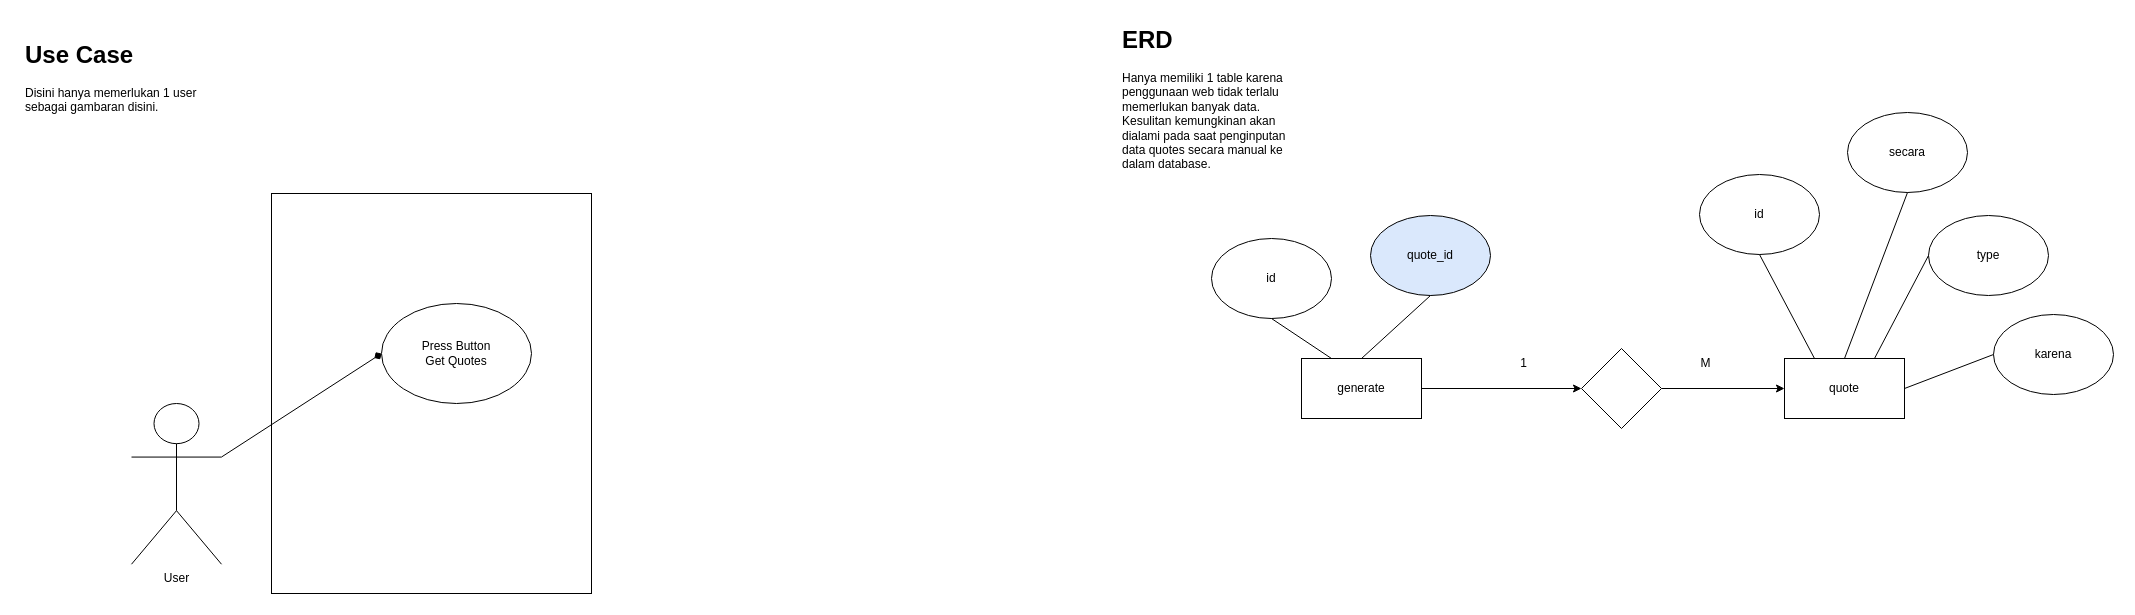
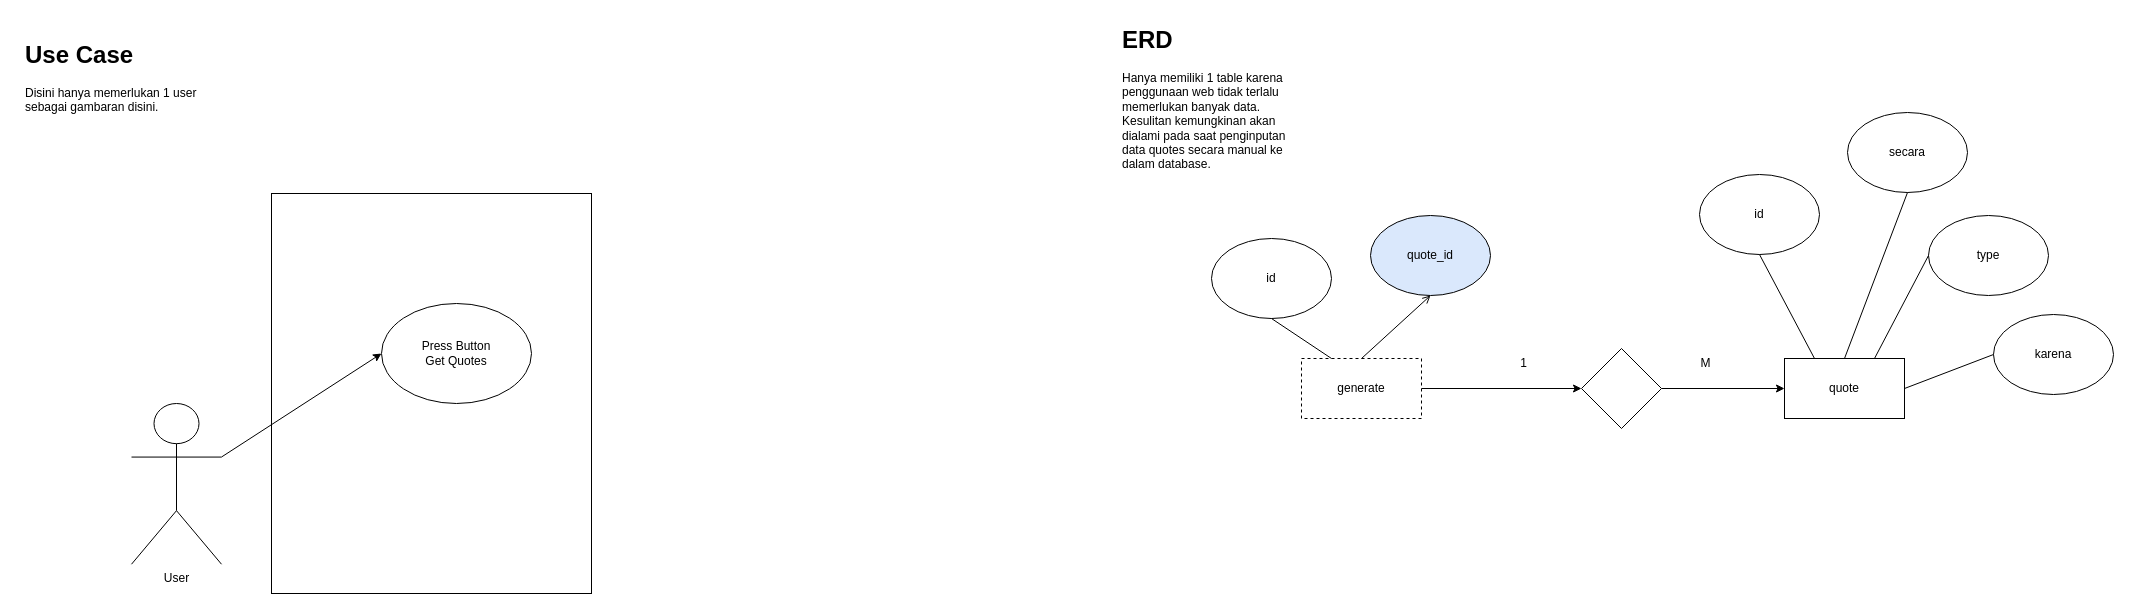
  <mxCell id="0" />
  <mxCell id="1" parent="0" />
  <mxCell id="2" value="" style="rounded=0;whiteSpace=wrap;html=1;" parent="1" vertex="1"><mxGeometry x="271" y="193" width="320" height="400" as="geometry" /></mxCell>
  <mxCell id="3" value="&lt;h1&gt;Use Case&lt;/h1&gt;&lt;div&gt;Disini hanya memerlukan 1 user sebagai gambaran disini.&lt;/div&gt;" style="text;html=1;strokeColor=none;fillColor=none;spacing=5;spacingTop=-20;whiteSpace=wrap;overflow=hidden;rounded=0;" parent="1" vertex="1"><mxGeometry x="20" y="35" width="190" height="120" as="geometry" /></mxCell>
  <mxCell id="4" value="User" style="shape=umlActor;verticalLabelPosition=bottom;verticalAlign=top;html=1;outlineConnect=0;" parent="1" vertex="1"><mxGeometry x="131" y="403" width="90" height="160.72" as="geometry" /></mxCell>
- <mxCell id="5" value="" style="endArrow=diamond;html=1;exitX=1;exitY=0.333;exitDx=0;exitDy=0;exitPerimeter=0;entryX=0;entryY=0.5;entryDx=0;entryDy=0;" parent="1" source="4" target="6" edge="1"><mxGeometry width="50" height="50" relative="1" as="geometry"><mxPoint x="181" y="396.573" as="sourcePoint" /><mxPoint x="801" y="453" as="targetPoint" /></mxGeometry></mxCell>
+ <mxCell id="5" value="" style="endArrow=classic;html=1;exitX=1;exitY=0.333;exitDx=0;exitDy=0;exitPerimeter=0;entryX=0;entryY=0.5;entryDx=0;entryDy=0;" parent="1" source="4" target="6" edge="1"><mxGeometry width="50" height="50" relative="1" as="geometry"><mxPoint x="181" y="396.573" as="sourcePoint" /><mxPoint x="801" y="453" as="targetPoint" /></mxGeometry></mxCell>
  <mxCell id="6" value="Press Button&lt;br&gt;Get Quotes" style="ellipse;whiteSpace=wrap;html=1;" parent="1" vertex="1"><mxGeometry x="381" y="303" width="150" height="100" as="geometry" /></mxCell>
  <mxCell id="7" value="quote" style="rounded=0;whiteSpace=wrap;html=1;" parent="1" vertex="1"><mxGeometry x="1784" y="358" width="120" height="60" as="geometry" /></mxCell>
  <mxCell id="8" value="&lt;h1&gt;ERD&lt;/h1&gt;&lt;div&gt;Hanya memiliki 1 table karena penggunaan web tidak terlalu memerlukan banyak data. Kesulitan kemungkinan akan dialami pada saat penginputan data quotes secara manual ke dalam database.&lt;/div&gt;" style="text;html=1;strokeColor=none;fillColor=none;spacing=5;spacingTop=-20;whiteSpace=wrap;overflow=hidden;rounded=0;" parent="1" vertex="1"><mxGeometry x="1117" y="20" width="190" height="158" as="geometry" /></mxCell>
  <mxCell id="9" value="id" style="ellipse;whiteSpace=wrap;html=1;" parent="1" vertex="1"><mxGeometry x="1699" y="174" width="120" height="80" as="geometry" /></mxCell>
  <mxCell id="10" value="secara" style="ellipse;whiteSpace=wrap;html=1;" parent="1" vertex="1"><mxGeometry x="1847" y="112" width="120" height="80" as="geometry" /></mxCell>
  <mxCell id="11" value="type" style="ellipse;whiteSpace=wrap;html=1;" parent="1" vertex="1"><mxGeometry x="1928" y="215" width="120" height="80" as="geometry" /></mxCell>
  <mxCell id="12" value="karena" style="ellipse;whiteSpace=wrap;html=1;" parent="1" vertex="1"><mxGeometry x="1993" y="314" width="120" height="80" as="geometry" /></mxCell>
  <mxCell id="13" value="" style="endArrow=none;html=1;entryX=0.5;entryY=1;entryDx=0;entryDy=0;exitX=0.25;exitY=0;exitDx=0;exitDy=0;" parent="1" source="7" target="9" edge="1"><mxGeometry width="50" height="50" relative="1" as="geometry"><mxPoint x="1729" y="300" as="sourcePoint" /><mxPoint x="1779" y="250" as="targetPoint" /></mxGeometry></mxCell>
  <mxCell id="14" value="" style="endArrow=none;html=1;entryX=0.5;entryY=1;entryDx=0;entryDy=0;exitX=0.5;exitY=0;exitDx=0;exitDy=0;" parent="1" source="7" target="10" edge="1"><mxGeometry width="50" height="50" relative="1" as="geometry"><mxPoint x="1833" y="303" as="sourcePoint" /><mxPoint x="1883" y="253" as="targetPoint" /></mxGeometry></mxCell>
  <mxCell id="15" value="" style="endArrow=none;html=1;entryX=0;entryY=0.5;entryDx=0;entryDy=0;exitX=0.75;exitY=0;exitDx=0;exitDy=0;" parent="1" source="7" target="11" edge="1"><mxGeometry width="50" height="50" relative="1" as="geometry"><mxPoint x="1904" y="346" as="sourcePoint" /><mxPoint x="1954" y="296" as="targetPoint" /></mxGeometry></mxCell>
  <mxCell id="16" value="" style="endArrow=none;html=1;entryX=0;entryY=0.5;entryDx=0;entryDy=0;exitX=1;exitY=0.5;exitDx=0;exitDy=0;" parent="1" source="7" target="12" edge="1"><mxGeometry width="50" height="50" relative="1" as="geometry"><mxPoint x="1920" y="449" as="sourcePoint" /><mxPoint x="1970" y="399" as="targetPoint" /></mxGeometry></mxCell>
- <mxCell id="17" value="generate" style="rounded=0;whiteSpace=wrap;html=1;" vertex="1" parent="1"><mxGeometry x="1301" y="358" width="120" height="60" as="geometry" /></mxCell>
+ <mxCell id="17" value="generate" style="rounded=0;whiteSpace=wrap;html=1;dashed=1;" vertex="1" parent="1"><mxGeometry x="1301" y="358" width="120" height="60" as="geometry" /></mxCell>
  <mxCell id="18" value="id" style="ellipse;whiteSpace=wrap;html=1;" vertex="1" parent="1"><mxGeometry x="1211" y="238" width="120" height="80" as="geometry" /></mxCell>
  <mxCell id="19" value="quote_id" style="ellipse;whiteSpace=wrap;html=1;fillColor=#dae8fc;" vertex="1" parent="1"><mxGeometry x="1370" y="215" width="120" height="80" as="geometry" /></mxCell>
  <mxCell id="20" value="" style="endArrow=none;html=1;entryX=0.5;entryY=1;entryDx=0;entryDy=0;exitX=0.25;exitY=0;exitDx=0;exitDy=0;" edge="1" parent="1" source="17" target="18"><mxGeometry width="50" height="50" relative="1" as="geometry"><mxPoint x="1252" y="403" as="sourcePoint" /><mxPoint x="1302" y="353" as="targetPoint" /></mxGeometry></mxCell>
- <mxCell id="21" value="" style="endArrow=none;html=1;entryX=0.5;entryY=1;entryDx=0;entryDy=0;exitX=0.5;exitY=0;exitDx=0;exitDy=0;" edge="1" parent="1" source="17" target="19"><mxGeometry width="50" height="50" relative="1" as="geometry"><mxPoint x="1356" y="406" as="sourcePoint" /><mxPoint x="1406" y="356" as="targetPoint" /></mxGeometry></mxCell>
+ <mxCell id="21" value="" style="endArrow=open;html=1;entryX=0.5;entryY=1;entryDx=0;entryDy=0;exitX=0.5;exitY=0;exitDx=0;exitDy=0;" edge="1" parent="1" source="17" target="19"><mxGeometry width="50" height="50" relative="1" as="geometry"><mxPoint x="1356" y="406" as="sourcePoint" /><mxPoint x="1406" y="356" as="targetPoint" /></mxGeometry></mxCell>
  <mxCell id="22" value="" style="endArrow=classic;html=1;exitX=1;exitY=0.5;exitDx=0;exitDy=0;entryX=0;entryY=0.5;entryDx=0;entryDy=0;" edge="1" parent="1" source="17" target="24"><mxGeometry width="50" height="50" relative="1" as="geometry"><mxPoint x="1483" y="419" as="sourcePoint" /><mxPoint x="1533" y="369" as="targetPoint" /></mxGeometry></mxCell>
  <mxCell id="23" style="edgeStyle=none;html=1;exitX=1;exitY=0.5;exitDx=0;exitDy=0;entryX=0;entryY=0.5;entryDx=0;entryDy=0;" edge="1" parent="1" source="24" target="7"><mxGeometry relative="1" as="geometry" /></mxCell>
  <mxCell id="24" value="" style="rhombus;whiteSpace=wrap;html=1;" vertex="1" parent="1"><mxGeometry x="1581" y="348" width="80" height="80" as="geometry" /></mxCell>
  <mxCell id="25" value="1" style="text;html=1;align=center;verticalAlign=middle;resizable=0;points=[];autosize=1;strokeColor=none;fillColor=none;" vertex="1" parent="1"><mxGeometry x="1514" y="354" width="17" height="18" as="geometry" /></mxCell>
  <mxCell id="26" value="M" style="text;html=1;align=center;verticalAlign=middle;resizable=0;points=[];autosize=1;strokeColor=none;fillColor=none;" vertex="1" parent="1"><mxGeometry x="1695" y="354" width="20" height="18" as="geometry" /></mxCell>
